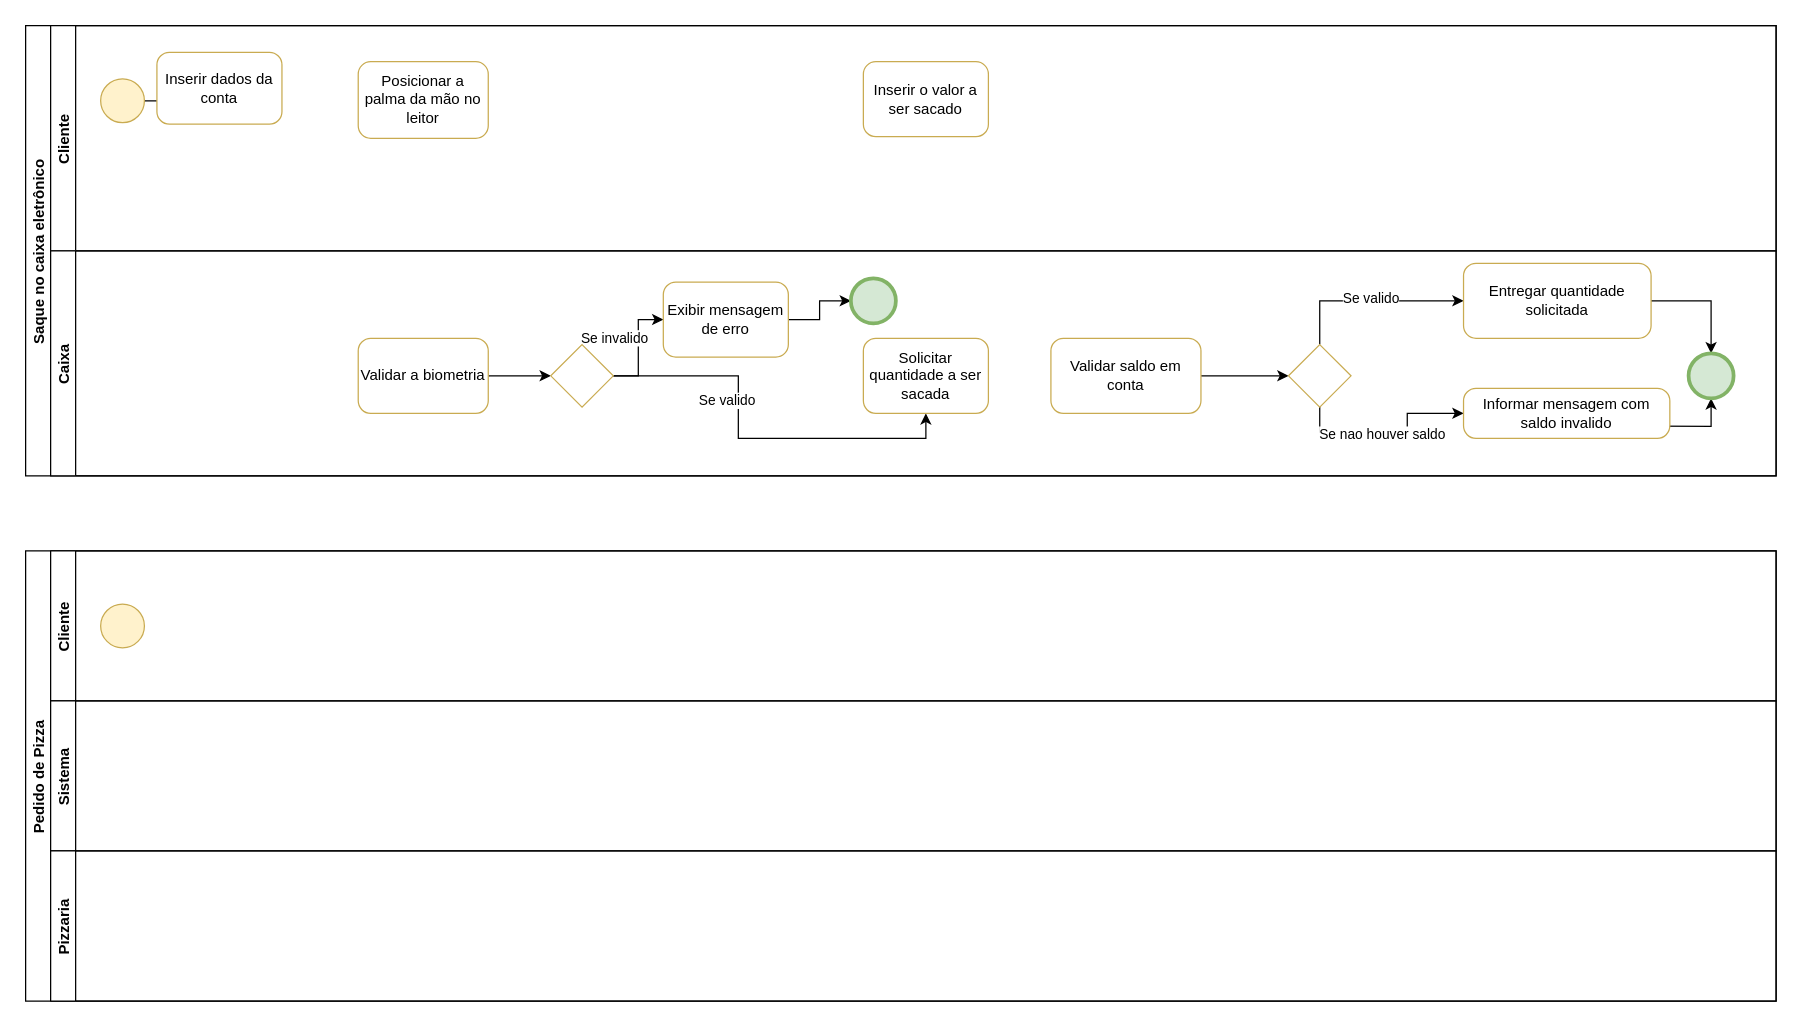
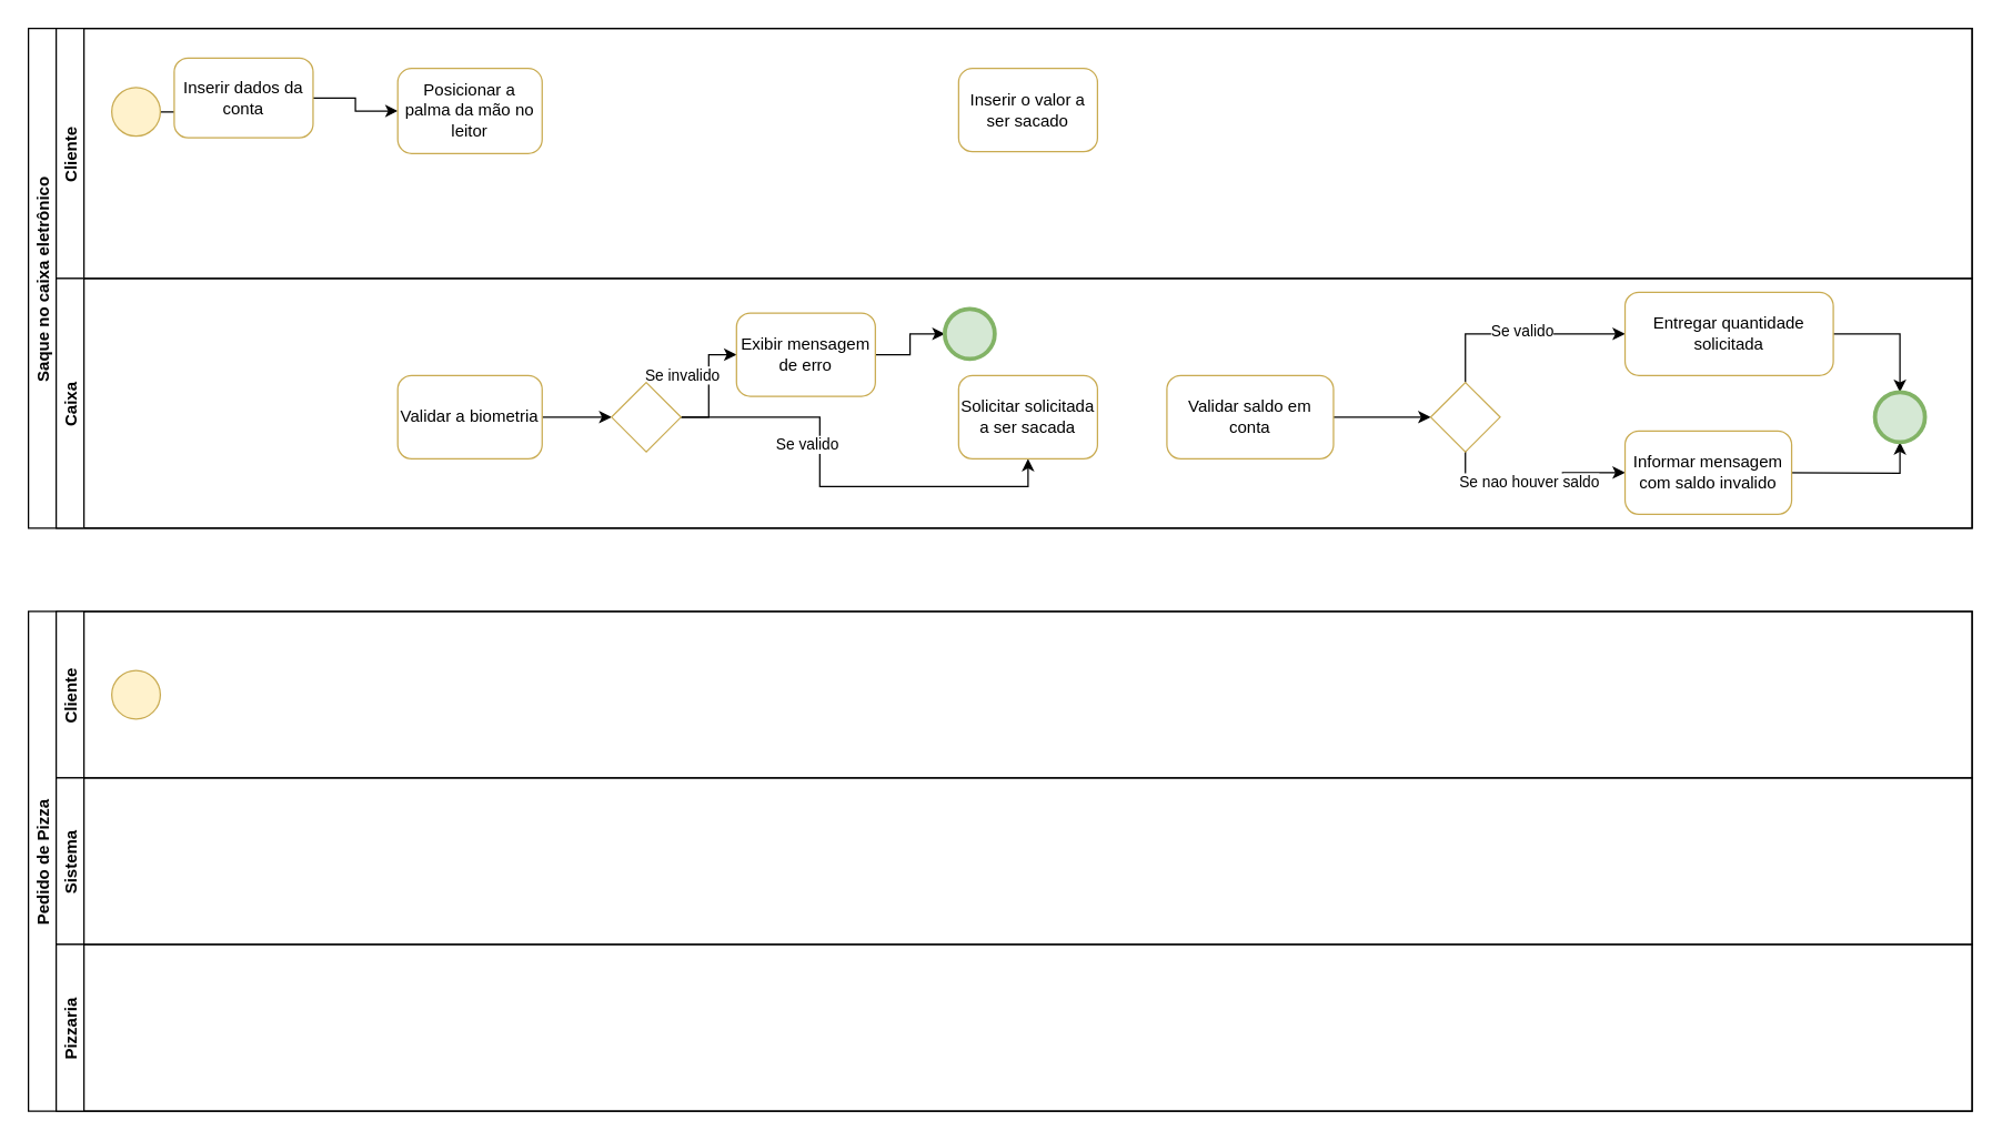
  <mxCell id="0" />
  <mxCell id="1" parent="0" />
  <mxCell id="2" value="Saque no caixa eletrônico" style="swimlane;childLayout=stackLayout;resizeParent=1;resizeParentMax=0;horizontal=0;startSize=20;horizontalStack=0;" vertex="1" parent="1"><mxGeometry x="20" y="20" width="1400" height="360" as="geometry" /></mxCell>
  <mxCell id="3" value="Cliente" style="swimlane;startSize=20;horizontal=0;" vertex="1" parent="2"><mxGeometry x="20" width="1380" height="180" as="geometry" /></mxCell>
  <mxCell id="4" value="" style="edgeStyle=orthogonalEdgeStyle;rounded=0;orthogonalLoop=1;jettySize=auto;html=1;" edge="1" parent="3" source="5" target="7"><mxGeometry relative="1" as="geometry" /></mxCell>
  <mxCell id="5" value="" style="points=[[0.145,0.145,0],[0.5,0,0],[0.855,0.145,0],[1,0.5,0],[0.855,0.855,0],[0.5,1,0],[0.145,0.855,0],[0,0.5,0]];shape=mxgraph.bpmn.event;html=1;verticalLabelPosition=bottom;labelBackgroundColor=#ffffff;verticalAlign=top;align=center;perimeter=ellipsePerimeter;outlineConnect=0;aspect=fixed;outline=standard;symbol=general;fillColor=#fff2cc;strokeColor=#C9AB51;" vertex="1" parent="3"><mxGeometry x="40" y="42.5" width="35" height="35" as="geometry" /></mxCell>
+ <mxCell id="6" value="" style="edgeStyle=orthogonalEdgeStyle;rounded=0;orthogonalLoop=1;jettySize=auto;html=1;" edge="1" parent="3" source="7" target="8"><mxGeometry relative="1" as="geometry" /></mxCell>
  <mxCell id="7" value="Inserir dados da conta" style="points=[[0.25,0,0],[0.5,0,0],[0.75,0,0],[1,0.25,0],[1,0.5,0],[1,0.75,0],[0.75,1,0],[0.5,1,0],[0.25,1,0],[0,0.75,0],[0,0.5,0],[0,0.25,0]];shape=mxgraph.bpmn.task;whiteSpace=wrap;rectStyle=rounded;size=10;taskMarker=abstract;strokeColor=#C9AB51;" vertex="1" parent="3"><mxGeometry x="85" y="21.25" width="100" height="57.5" as="geometry" /></mxCell>
  <mxCell id="8" value="Posicionar a palma da mão no leitor" style="points=[[0.25,0,0],[0.5,0,0],[0.75,0,0],[1,0.25,0],[1,0.5,0],[1,0.75,0],[0.75,1,0],[0.5,1,0],[0.25,1,0],[0,0.75,0],[0,0.5,0],[0,0.25,0]];shape=mxgraph.bpmn.task;whiteSpace=wrap;rectStyle=rounded;size=10;taskMarker=abstract;strokeColor=#C9AB51;" vertex="1" parent="3"><mxGeometry x="246" y="28.75" width="104" height="61.25" as="geometry" /></mxCell>
  <mxCell id="9" value="Inserir o valor a ser sacado" style="points=[[0.25,0,0],[0.5,0,0],[0.75,0,0],[1,0.25,0],[1,0.5,0],[1,0.75,0],[0.75,1,0],[0.5,1,0],[0.25,1,0],[0,0.75,0],[0,0.5,0],[0,0.25,0]];shape=mxgraph.bpmn.task;whiteSpace=wrap;rectStyle=rounded;size=10;taskMarker=abstract;strokeColor=#C9AB51;" vertex="1" parent="3"><mxGeometry x="650" y="28.75" width="100" height="60" as="geometry" /></mxCell>
  <mxCell id="10" value="Caixa" style="swimlane;startSize=20;horizontal=0;" vertex="1" parent="2"><mxGeometry x="20" y="180" width="1380" height="180" as="geometry" /></mxCell>
  <mxCell id="11" value="" style="edgeStyle=orthogonalEdgeStyle;rounded=0;orthogonalLoop=1;jettySize=auto;html=1;" edge="1" parent="10" source="12" target="17"><mxGeometry relative="1" as="geometry" /></mxCell>
  <mxCell id="12" value="Validar a biometria" style="points=[[0.25,0,0],[0.5,0,0],[0.75,0,0],[1,0.25,0],[1,0.5,0],[1,0.75,0],[0.75,1,0],[0.5,1,0],[0.25,1,0],[0,0.75,0],[0,0.5,0],[0,0.25,0]];shape=mxgraph.bpmn.task;whiteSpace=wrap;rectStyle=rounded;size=10;taskMarker=abstract;strokeColor=#C9AB51;" vertex="1" parent="10"><mxGeometry x="246" y="70" width="104" height="60" as="geometry" /></mxCell>
  <mxCell id="13" style="edgeStyle=orthogonalEdgeStyle;rounded=0;orthogonalLoop=1;jettySize=auto;html=1;entryX=0;entryY=0.5;entryDx=0;entryDy=0;entryPerimeter=0;" edge="1" parent="10" source="17" target="19"><mxGeometry relative="1" as="geometry" /></mxCell>
  <mxCell id="14" value="Se invalido" style="edgeLabel;html=1;align=center;verticalAlign=middle;resizable=0;points=[];" vertex="1" connectable="0" parent="13"><mxGeometry x="0.2" y="1" relative="1" as="geometry"><mxPoint x="-19" as="offset" /></mxGeometry></mxCell>
  <mxCell id="15" style="edgeStyle=orthogonalEdgeStyle;rounded=0;orthogonalLoop=1;jettySize=auto;html=1;entryX=0.5;entryY=1;entryDx=0;entryDy=0;entryPerimeter=0;" edge="1" parent="10" source="17" target="20"><mxGeometry relative="1" as="geometry" /></mxCell>
  <mxCell id="16" value="Se valido" style="edgeLabel;html=1;align=center;verticalAlign=middle;resizable=0;points=[];" vertex="1" connectable="0" parent="15"><mxGeometry x="-0.212" y="-1" relative="1" as="geometry"><mxPoint x="-9" y="-7" as="offset" /></mxGeometry></mxCell>
  <mxCell id="17" value="" style="points=[[0.25,0.25,0],[0.5,0,0],[0.75,0.25,0],[1,0.5,0],[0.75,0.75,0],[0.5,1,0],[0.25,0.75,0],[0,0.5,0]];shape=mxgraph.bpmn.gateway2;html=1;verticalLabelPosition=bottom;labelBackgroundColor=#ffffff;verticalAlign=top;align=center;perimeter=rhombusPerimeter;outlineConnect=0;outline=none;symbol=none;strokeColor=#C9AB51;" vertex="1" parent="10"><mxGeometry x="400" y="75" width="50" height="50" as="geometry" /></mxCell>
  <mxCell id="18" style="edgeStyle=orthogonalEdgeStyle;rounded=0;orthogonalLoop=1;jettySize=auto;html=1;exitX=1;exitY=0.5;exitDx=0;exitDy=0;exitPerimeter=0;" edge="1" parent="10" source="19" target="33"><mxGeometry relative="1" as="geometry" /></mxCell>
  <mxCell id="19" value="Exibir mensagem de erro" style="points=[[0.25,0,0],[0.5,0,0],[0.75,0,0],[1,0.25,0],[1,0.5,0],[1,0.75,0],[0.75,1,0],[0.5,1,0],[0.25,1,0],[0,0.75,0],[0,0.5,0],[0,0.25,0]];shape=mxgraph.bpmn.task;whiteSpace=wrap;rectStyle=rounded;size=10;taskMarker=abstract;strokeColor=#C9AB51;" vertex="1" parent="10"><mxGeometry x="490" y="25" width="100" height="60" as="geometry" /></mxCell>
- <mxCell id="20" value="Solicitar quantidade a ser sacada" style="points=[[0.25,0,0],[0.5,0,0],[0.75,0,0],[1,0.25,0],[1,0.5,0],[1,0.75,0],[0.75,1,0],[0.5,1,0],[0.25,1,0],[0,0.75,0],[0,0.5,0],[0,0.25,0]];shape=mxgraph.bpmn.task;whiteSpace=wrap;rectStyle=rounded;size=10;taskMarker=abstract;strokeColor=#C9AB51;" vertex="1" parent="10"><mxGeometry x="650" y="70" width="100" height="60" as="geometry" /></mxCell>
+ <mxCell id="20" value="Solicitar solicitada a ser sacada" style="points=[[0.25,0,0],[0.5,0,0],[0.75,0,0],[1,0.25,0],[1,0.5,0],[1,0.75,0],[0.75,1,0],[0.5,1,0],[0.25,1,0],[0,0.75,0],[0,0.5,0],[0,0.25,0]];shape=mxgraph.bpmn.task;whiteSpace=wrap;rectStyle=rounded;size=10;taskMarker=abstract;strokeColor=#C9AB51;" vertex="1" parent="10"><mxGeometry x="650" y="70" width="100" height="60" as="geometry" /></mxCell>
  <mxCell id="21" style="edgeStyle=orthogonalEdgeStyle;rounded=0;orthogonalLoop=1;jettySize=auto;html=1;entryX=0;entryY=0.5;entryDx=0;entryDy=0;entryPerimeter=0;" edge="1" parent="10" source="22" target="27"><mxGeometry relative="1" as="geometry" /></mxCell>
  <mxCell id="22" value="Validar saldo em conta" style="points=[[0.25,0,0],[0.5,0,0],[0.75,0,0],[1,0.25,0],[1,0.5,0],[1,0.75,0],[0.75,1,0],[0.5,1,0],[0.25,1,0],[0,0.75,0],[0,0.5,0],[0,0.25,0]];shape=mxgraph.bpmn.task;whiteSpace=wrap;rectStyle=rounded;size=10;taskMarker=abstract;strokeColor=#C9AB51;" vertex="1" parent="10"><mxGeometry x="800" y="70" width="120" height="60" as="geometry" /></mxCell>
  <mxCell id="23" style="edgeStyle=orthogonalEdgeStyle;rounded=0;orthogonalLoop=1;jettySize=auto;html=1;exitX=0.5;exitY=0;exitDx=0;exitDy=0;exitPerimeter=0;entryX=0;entryY=0.5;entryDx=0;entryDy=0;entryPerimeter=0;" edge="1" parent="10" source="27" target="29"><mxGeometry relative="1" as="geometry" /></mxCell>
  <mxCell id="24" value="Se valido" style="edgeLabel;html=1;align=center;verticalAlign=middle;resizable=0;points=[];" vertex="1" connectable="0" parent="23"><mxGeometry x="0.006" y="3" relative="1" as="geometry"><mxPoint as="offset" /></mxGeometry></mxCell>
  <mxCell id="25" style="edgeStyle=orthogonalEdgeStyle;rounded=0;orthogonalLoop=1;jettySize=auto;html=1;exitX=0.5;exitY=1;exitDx=0;exitDy=0;exitPerimeter=0;entryX=0;entryY=0.5;entryDx=0;entryDy=0;entryPerimeter=0;" edge="1" parent="10" source="27" target="31"><mxGeometry relative="1" as="geometry"><mxPoint x="1120.96" y="147.98" as="targetPoint" /></mxGeometry></mxCell>
  <mxCell id="26" value="Se nao houver saldo" style="edgeLabel;html=1;align=center;verticalAlign=middle;resizable=0;points=[];" vertex="1" connectable="0" parent="25"><mxGeometry x="-0.075" y="-1" relative="1" as="geometry"><mxPoint as="offset" /></mxGeometry></mxCell>
  <mxCell id="27" value="" style="points=[[0.25,0.25,0],[0.5,0,0],[0.75,0.25,0],[1,0.5,0],[0.75,0.75,0],[0.5,1,0],[0.25,0.75,0],[0,0.5,0]];shape=mxgraph.bpmn.gateway2;html=1;verticalLabelPosition=bottom;labelBackgroundColor=#ffffff;verticalAlign=top;align=center;perimeter=rhombusPerimeter;outlineConnect=0;outline=none;symbol=none;strokeColor=#C9AB51;" vertex="1" parent="10"><mxGeometry x="990" y="75" width="50" height="50" as="geometry" /></mxCell>
  <mxCell id="28" style="edgeStyle=orthogonalEdgeStyle;rounded=0;orthogonalLoop=1;jettySize=auto;html=1;exitX=1;exitY=0.5;exitDx=0;exitDy=0;exitPerimeter=0;entryX=0.5;entryY=0;entryDx=0;entryDy=0;entryPerimeter=0;" edge="1" parent="10" source="29" target="32"><mxGeometry relative="1" as="geometry" /></mxCell>
  <mxCell id="29" value="Entregar quantidade solicitada" style="points=[[0.25,0,0],[0.5,0,0],[0.75,0,0],[1,0.25,0],[1,0.5,0],[1,0.75,0],[0.75,1,0],[0.5,1,0],[0.25,1,0],[0,0.75,0],[0,0.5,0],[0,0.25,0]];shape=mxgraph.bpmn.task;whiteSpace=wrap;rectStyle=rounded;size=10;taskMarker=abstract;strokeColor=#C9AB51;" vertex="1" parent="10"><mxGeometry x="1130" y="10" width="150" height="60" as="geometry" /></mxCell>
  <mxCell id="30" style="edgeStyle=orthogonalEdgeStyle;rounded=0;orthogonalLoop=1;jettySize=auto;html=1;exitX=1;exitY=0.5;exitDx=0;exitDy=0;exitPerimeter=0;entryX=0.5;entryY=1;entryDx=0;entryDy=0;entryPerimeter=0;" edge="1" parent="10" target="32"><mxGeometry relative="1" as="geometry"><mxPoint x="1240" y="140" as="sourcePoint" /></mxGeometry></mxCell>
- <mxCell id="31" value="Informar mensagem com saldo invalido" style="points=[[0.25,0,0],[0.5,0,0],[0.75,0,0],[1,0.25,0],[1,0.5,0],[1,0.75,0],[0.75,1,0],[0.5,1,0],[0.25,1,0],[0,0.75,0],[0,0.5,0],[0,0.25,0]];shape=mxgraph.bpmn.task;whiteSpace=wrap;rectStyle=rounded;size=10;taskMarker=abstract;strokeColor=#C9AB51;" vertex="1" parent="10"><mxGeometry x="1130" y="110" width="165" height="40" as="geometry" /></mxCell>
+ <mxCell id="31" value="Informar mensagem com saldo invalido" style="points=[[0.25,0,0],[0.5,0,0],[0.75,0,0],[1,0.25,0],[1,0.5,0],[1,0.75,0],[0.75,1,0],[0.5,1,0],[0.25,1,0],[0,0.75,0],[0,0.5,0],[0,0.25,0]];shape=mxgraph.bpmn.task;whiteSpace=wrap;rectStyle=rounded;size=10;taskMarker=abstract;strokeColor=#C9AB51;" vertex="1" parent="10"><mxGeometry x="1130" y="110" width="120" height="60" as="geometry" /></mxCell>
  <mxCell id="32" value="" style="points=[[0.145,0.145,0],[0.5,0,0],[0.855,0.145,0],[1,0.5,0],[0.855,0.855,0],[0.5,1,0],[0.145,0.855,0],[0,0.5,0]];shape=mxgraph.bpmn.event;html=1;verticalLabelPosition=bottom;labelBackgroundColor=#ffffff;verticalAlign=top;align=center;perimeter=ellipsePerimeter;outlineConnect=0;aspect=fixed;outline=end;symbol=terminate2;strokeColor=#82b366;fillColor=#d5e8d4;" vertex="1" parent="10"><mxGeometry x="1310" y="82" width="36" height="36" as="geometry" /></mxCell>
  <mxCell id="33" value="" style="points=[[0.145,0.145,0],[0.5,0,0],[0.855,0.145,0],[1,0.5,0],[0.855,0.855,0],[0.5,1,0],[0.145,0.855,0],[0,0.5,0]];shape=mxgraph.bpmn.event;html=1;verticalLabelPosition=bottom;labelBackgroundColor=#ffffff;verticalAlign=top;align=center;perimeter=ellipsePerimeter;outlineConnect=0;aspect=fixed;outline=end;symbol=terminate2;strokeColor=#82b366;fillColor=#d5e8d4;" vertex="1" parent="10"><mxGeometry x="640" y="22" width="36" height="36" as="geometry" /></mxCell>
  <mxCell id="34" value="Pedido de Pizza" style="swimlane;childLayout=stackLayout;resizeParent=1;resizeParentMax=0;horizontal=0;startSize=20;horizontalStack=0;" vertex="1" parent="1"><mxGeometry x="20" y="440" width="1400" height="360" as="geometry" /></mxCell>
  <mxCell id="35" value="Cliente" style="swimlane;startSize=20;horizontal=0;" vertex="1" parent="34"><mxGeometry x="20" width="1380" height="120" as="geometry" /></mxCell>
  <mxCell id="36" value="" style="points=[[0.145,0.145,0],[0.5,0,0],[0.855,0.145,0],[1,0.5,0],[0.855,0.855,0],[0.5,1,0],[0.145,0.855,0],[0,0.5,0]];shape=mxgraph.bpmn.event;html=1;verticalLabelPosition=bottom;labelBackgroundColor=#ffffff;verticalAlign=top;align=center;perimeter=ellipsePerimeter;outlineConnect=0;aspect=fixed;outline=standard;symbol=general;fillColor=#fff2cc;strokeColor=#C9AB51;" vertex="1" parent="35"><mxGeometry x="40" y="42.5" width="35" height="35" as="geometry" /></mxCell>
  <mxCell id="37" value="Sistema" style="swimlane;startSize=20;horizontal=0;" vertex="1" parent="34"><mxGeometry x="20" y="120" width="1380" height="120" as="geometry" /></mxCell>
  <mxCell id="38" value="Pizzaria" style="swimlane;startSize=20;horizontal=0;" vertex="1" parent="34"><mxGeometry x="20" y="240" width="1380" height="120" as="geometry" /></mxCell>
